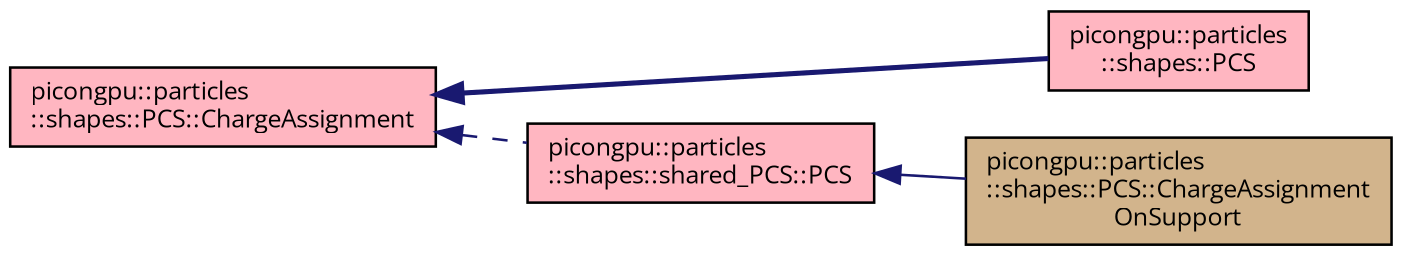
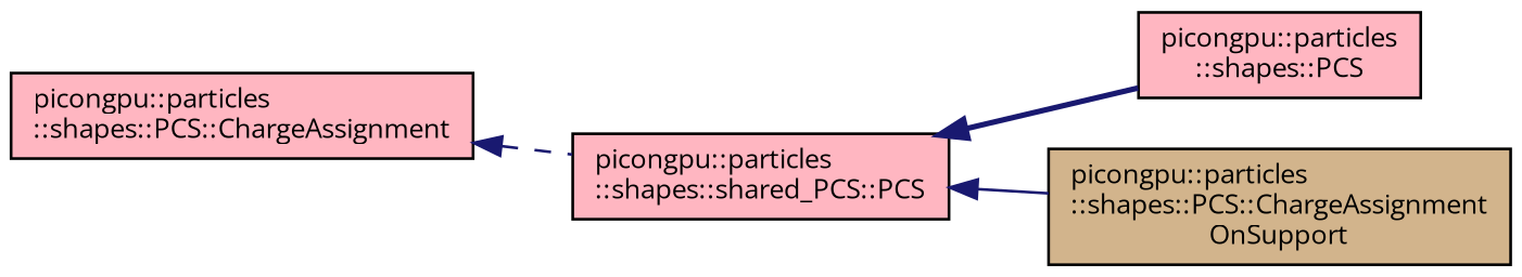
  digraph {
    fontname="Open Sans"
    rankdir=LR
    node [color=black fillcolor=lightpink fontname="Open Sans" fontsize=10 shape=record style=filled]
    edge [color=midnightblue dir=back fontname="Open Sans" fontsize=10 labelfontname=Helvetica labelfontsize=10]
    n1 [fontcolor=black height=0.2 label="picongpu::particles\l::shapes::shared_PCS::PCS" width=0.4]
    n2 [height=0.2 label="picongpu::particles\l::shapes::PCS" width=0.4]
    n3 [fillcolor=tan height=0.2 label="picongpu::particles\l::shapes::PCS::ChargeAssignment\lOnSupport" width=0.4]
    n4 [height=0.2 label="picongpu::particles\l::shapes::PCS::ChargeAssignment" width=0.4]
-   n4 -> n2 [style=bold]
+   n1 -> n2 [style=bold]
    n1 -> n3 [style=solid]
    n4 -> n1 [style=dashed]
  }
